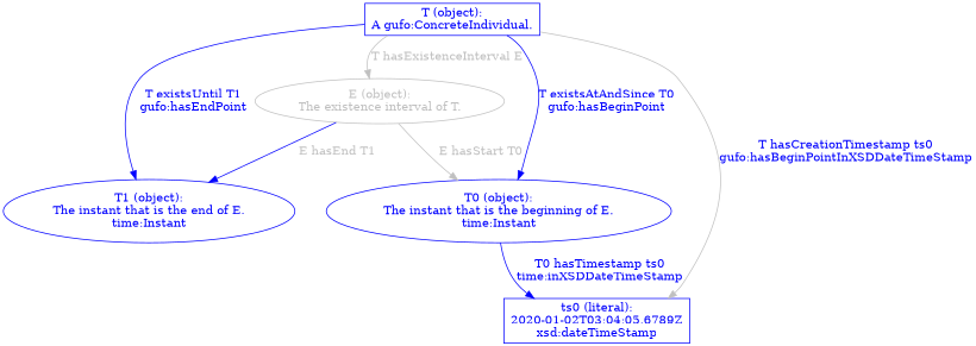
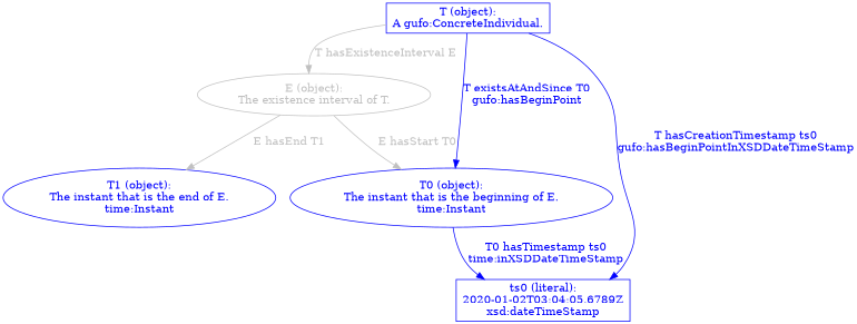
  digraph {
    node [color=blue fontcolor=blue]
    edge [color=blue fontcolor=blue]
    n1 [label="T (object):\nA gufo:ConcreteIndividual." shape=box]
    n2 [color=silver fontcolor=silver label="E (object):\nThe existence interval of T."]
    n3 [label="T0 (object):\nThe instant that is the beginning of E.\ntime:Instant"]
    n4 [label="T1 (object):\nThe instant that is the end of E.\ntime:Instant"]
    n5 [label="ts0 (literal):\n2020-01-02T03:04:05.6789Z\nxsd:dateTimeStamp" shape=box]
    n1 -> n2 [color=silver fontcolor=silver label="T hasExistenceInterval E"]
    n1 -> n3 [label="T existsAtAndSince T0\ngufo:hasBeginPoint"]
-   n1 -> n4 [label="T existsUntil T1\ngufo:hasEndPoint"]
-   n1 -> n5 [color=silver label="T hasCreationTimestamp ts0\ngufo:hasBeginPointInXSDDateTimeStamp"]
+   n1 -> n5 [label="T hasCreationTimestamp ts0\ngufo:hasBeginPointInXSDDateTimeStamp"]
    n2 -> n3 [color=silver fontcolor=silver label="E hasStart T0"]
-   n2 -> n4 [fontcolor=silver label="E hasEnd T1"]
+   n2 -> n4 [color=silver fontcolor=silver label="E hasEnd T1"]
    n3 -> n5 [label="T0 hasTimestamp ts0\ntime:inXSDDateTimeStamp"]
  }
